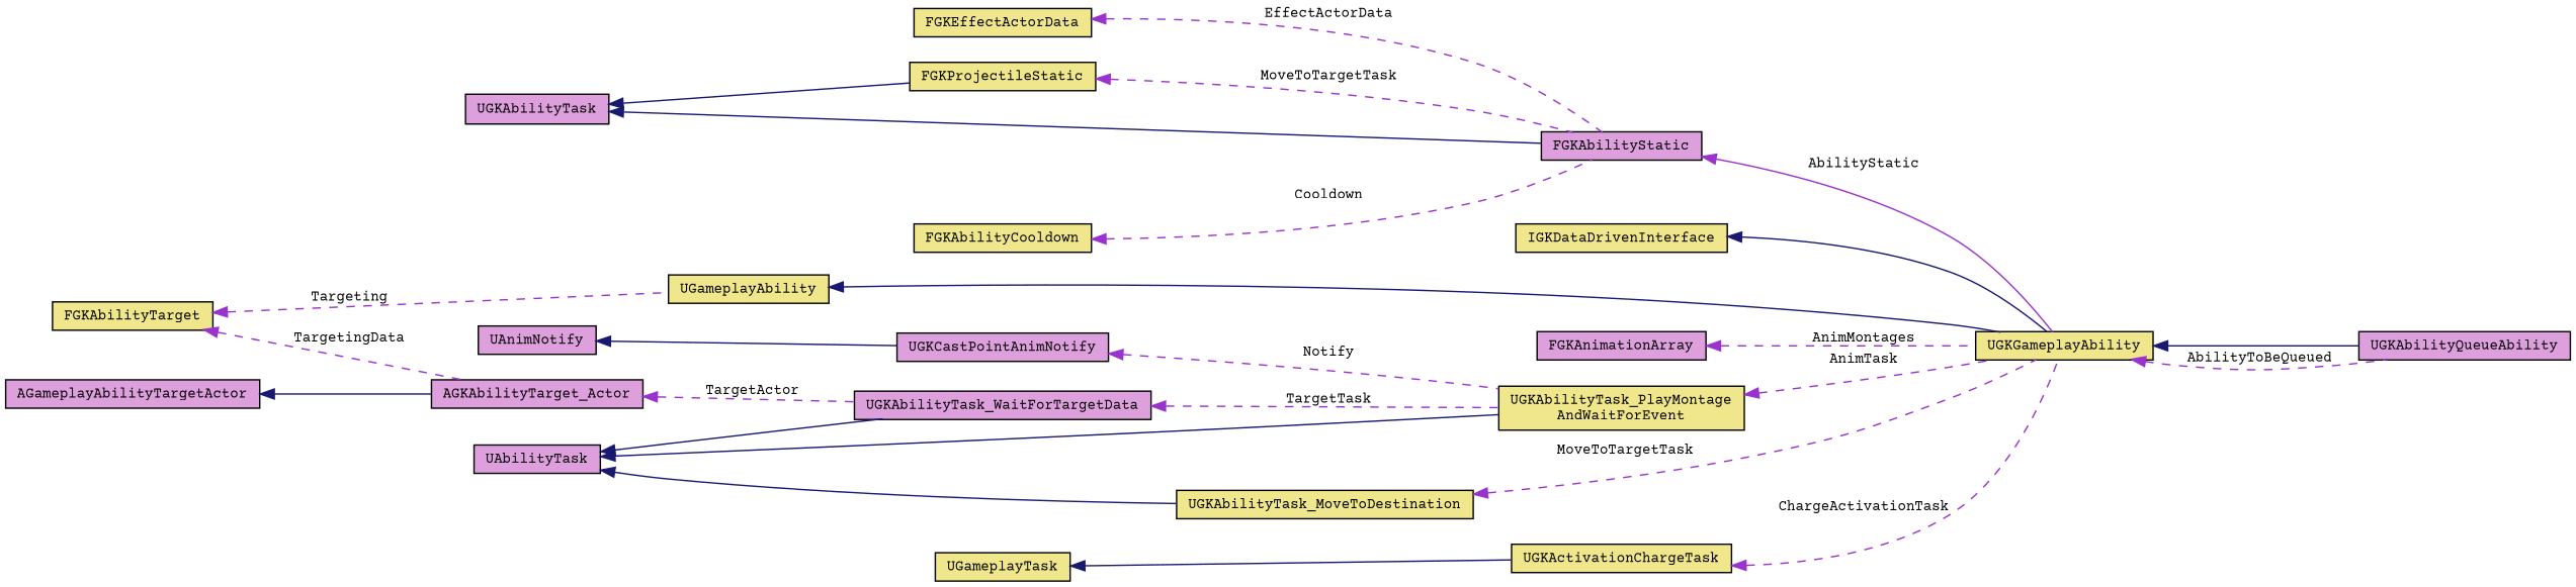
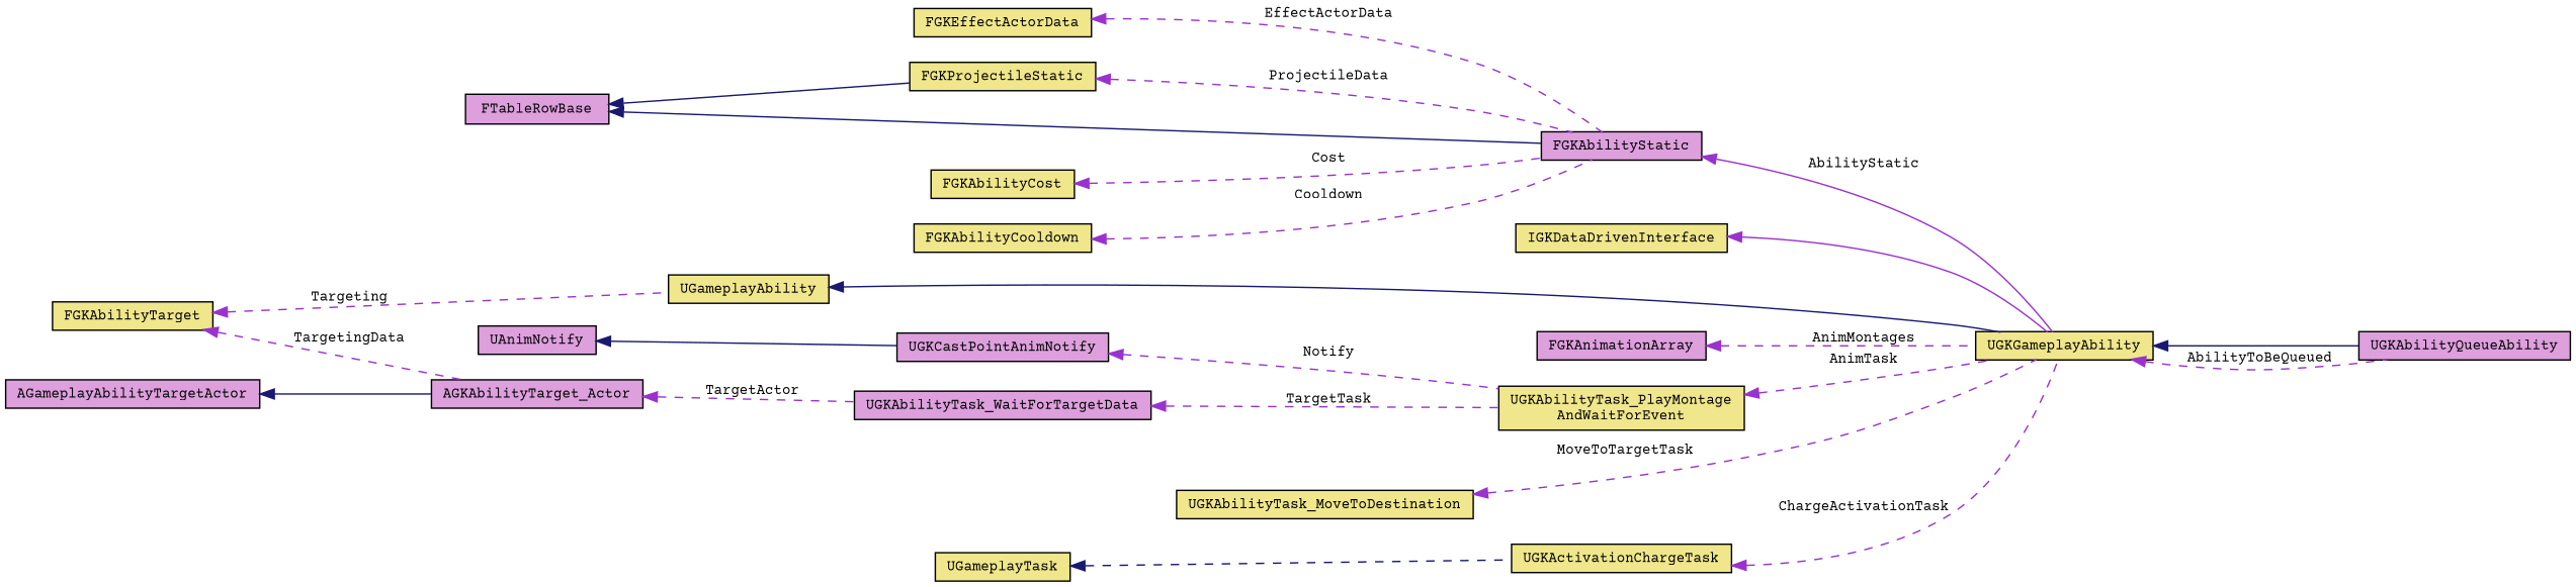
  digraph {
    fontname="Courier Prime"
    rankdir=LR
    node [color=black fillcolor=khaki fontname="Courier Prime" fontsize=10 shape=record style=filled]
    edge [color=darkorchid3 dir=back fontname="Courier Prime" fontsize=10 labelfontname=Helvetica labelfontsize=10 style=dashed]
    n1 [fillcolor=plum fontcolor=black height=0.2 label=UGKAbilityQueueAbility width=0.4]
    n2 [height=0.2 label=UGKGameplayAbility width=0.4]
    n3 [height=0.2 label=UGameplayAbility width=0.4]
    n4 [height=0.2 label=IGKDataDrivenInterface width=0.4]
    n5 [fillcolor=plum height=0.2 label=FGKAbilityStatic width=0.4]
-   n6 [fillcolor=plum height=0.2 label=UGKAbilityTask width=0.4]
+   n6 [fillcolor=plum height=0.2 label=FTableRowBase width=0.4]
    n7 [height=0.2 label=FGKProjectileStatic width=0.4]
+   n8 [height=0.2 label=FGKAbilityCost width=0.4]
    n9 [height=0.2 label=FGKAbilityCooldown width=0.4]
    n10 [height=0.2 label=FGKAbilityTarget width=0.4]
    n11 [fillcolor=plum height=0.2 label=AGKAbilityTarget_Actor width=0.4]
    n12 [fillcolor=plum height=0.2 label=UGKAbilityTask_WaitForTargetData width=0.4]
    n13 [height=0.2 label=FGKEffectActorData width=0.4]
    n14 [fillcolor=plum height=0.2 label=FGKAnimationArray width=0.4]
    n15 [height=0.2 label="UGKAbilityTask_PlayMontage\lAndWaitForEvent" width=0.4]
-   n16 [fillcolor=plum height=0.2 label=UAbilityTask width=0.4]
    n17 [height=0.2 label=UGKAbilityTask_MoveToDestination width=0.4]
    n18 [fillcolor=plum height=0.2 label=UGKCastPointAnimNotify width=0.4]
    n19 [fillcolor=plum height=0.2 label=UAnimNotify width=0.4]
    n20 [fillcolor=plum height=0.2 label=AGameplayAbilityTargetActor width=0.4]
    n21 [height=0.2 label=UGKActivationChargeTask width=0.4]
    n22 [height=0.2 label=UGameplayTask width=0.4]
    n2 -> n1 [color=midnightblue style=solid]
    n2 -> n1 [label=" AbilityToBeQueued"]
    n3 -> n2 [color=midnightblue style=solid]
-   n4 -> n2 [color=midnightblue style=solid]
+   n4 -> n2 [style=solid]
    n5 -> n2 [label=" AbilityStatic" style=solid]
    n6 -> n5 [color=midnightblue style=solid]
    n6 -> n7 [color=midnightblue style=solid]
-   n7 -> n5 [label=" MoveToTargetTask"]
+   n7 -> n5 [label=" ProjectileData"]
+   n8 -> n5 [label=" Cost"]
    n9 -> n5 [label=" Cooldown"]
    n10 -> n3 [label=" Targeting"]
    n10 -> n11 [label=" TargetingData"]
    n11 -> n12 [label=" TargetActor"]
    n12 -> n15 [label=" TargetTask"]
    n13 -> n5 [label=" EffectActorData"]
    n14 -> n2 [label=" AnimMontages"]
    n15 -> n2 [label=" AnimTask"]
-   n16 -> n12 [color=midnightblue style=solid]
-   n16 -> n15 [color=midnightblue style=solid]
-   n16 -> n17 [color=midnightblue style=solid]
    n17 -> n2 [label=" MoveToTargetTask"]
    n18 -> n15 [label=" Notify"]
    n19 -> n18 [color=midnightblue style=solid]
    n20 -> n11 [color=midnightblue style=solid]
    n21 -> n2 [label=" ChargeActivationTask"]
-   n22 -> n21 [color=midnightblue style=solid]
+   n22 -> n21 [color=midnightblue]
  }
